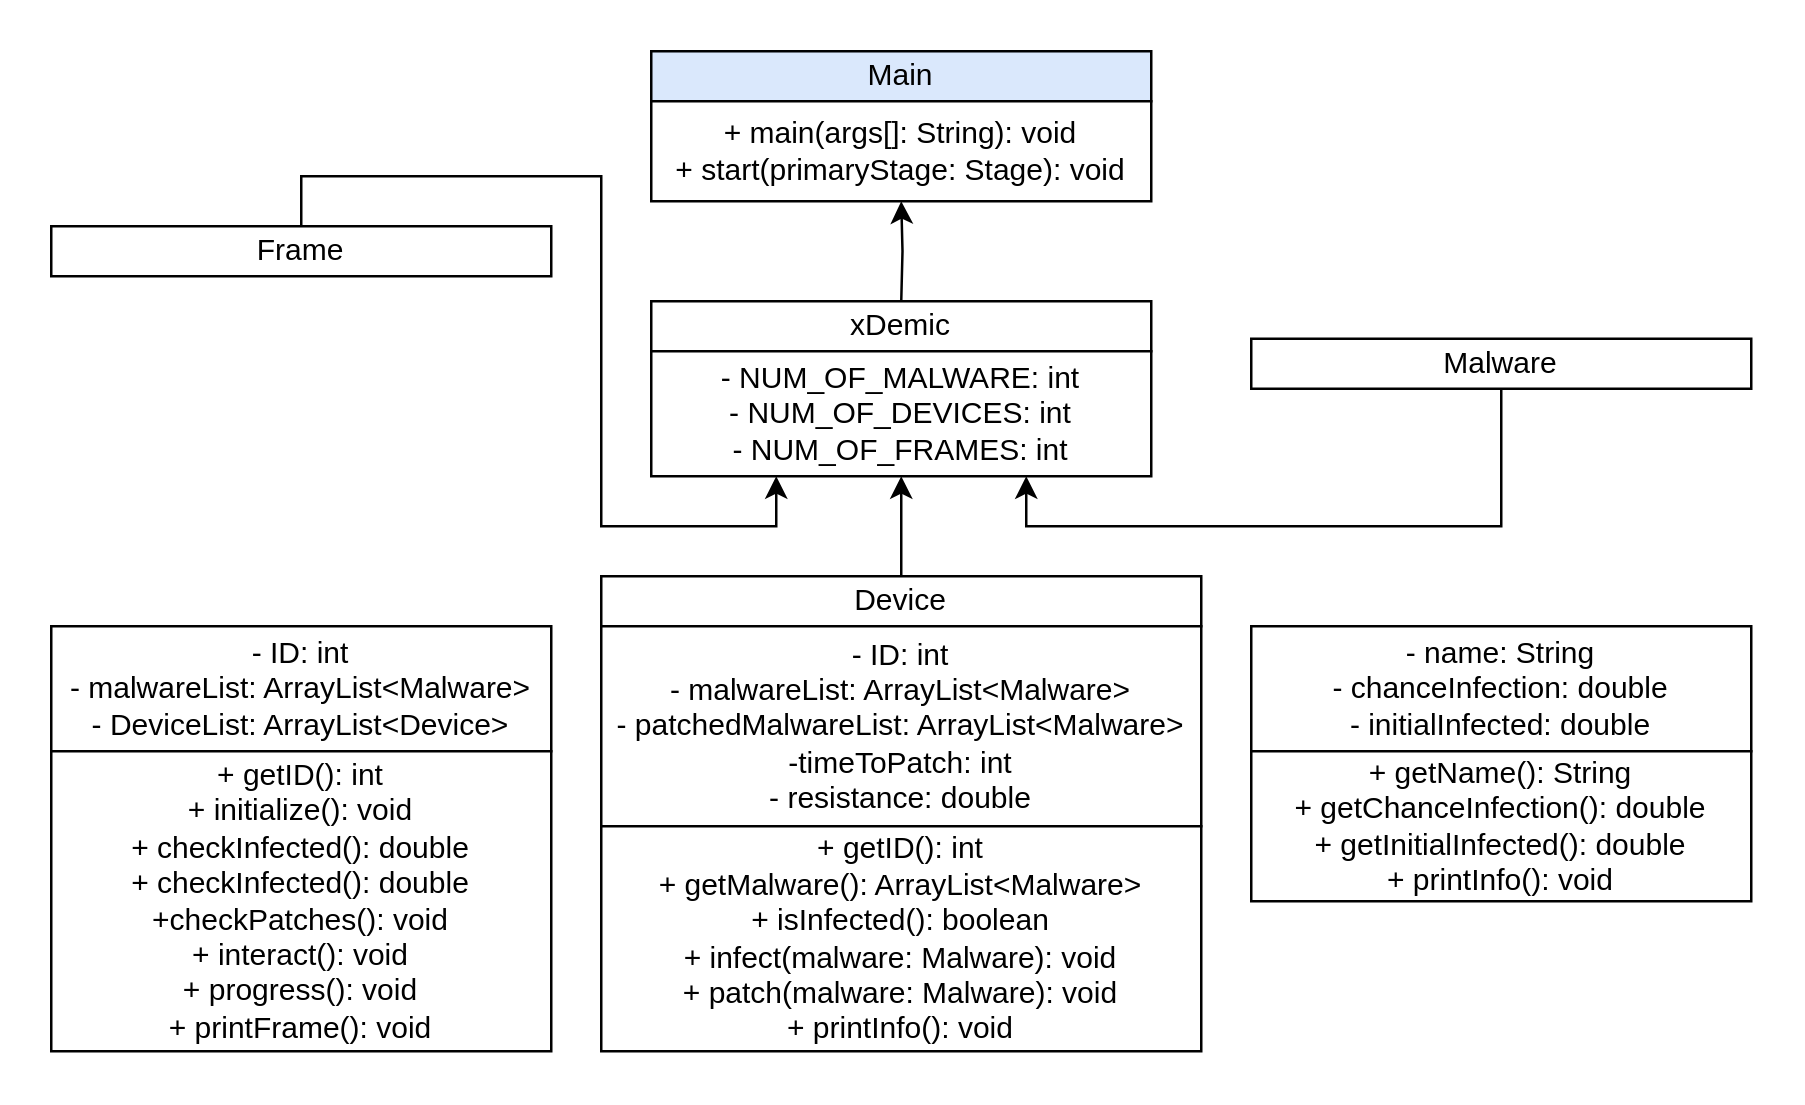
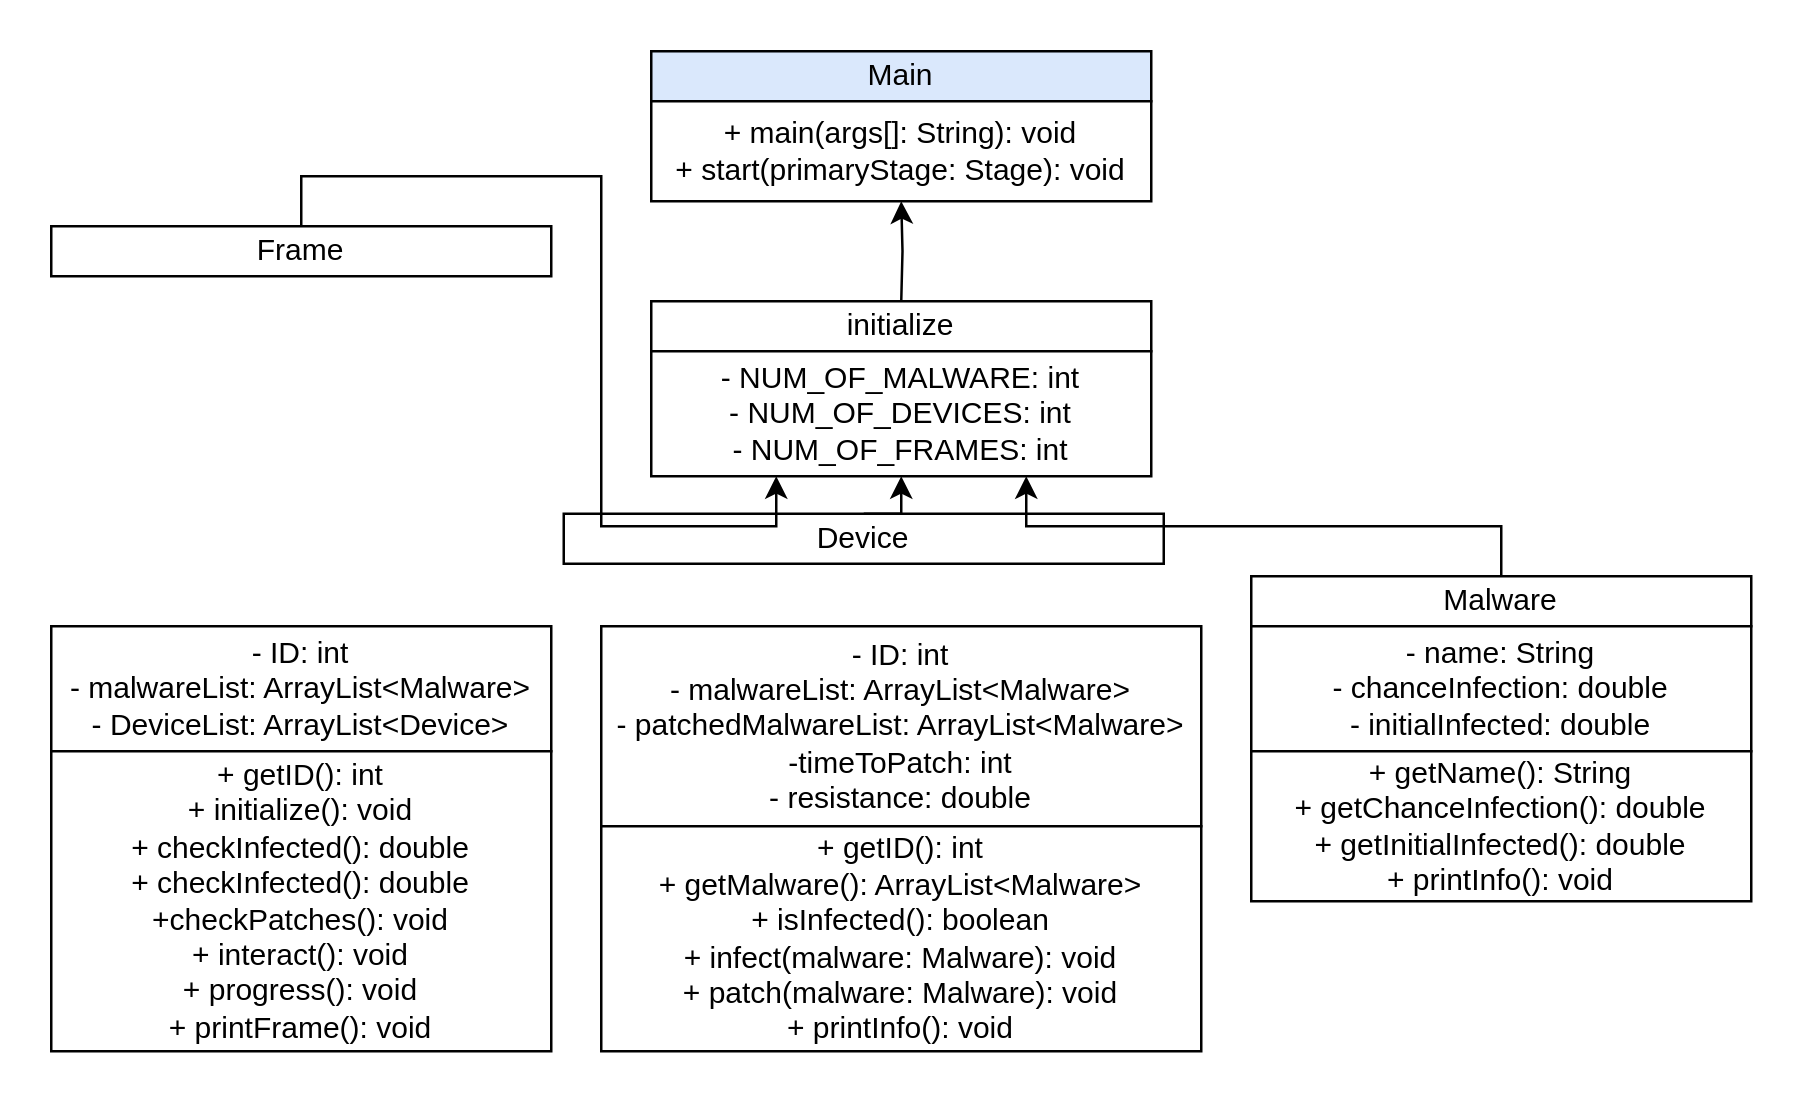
  <mxCell id="0" />
  <mxCell id="1" parent="0" />
- <mxCell id="2" value="xDemic" style="rounded=0;whiteSpace=wrap;html=1;" parent="1" vertex="1"><mxGeometry x="260" y="120" width="200" height="20" as="geometry" /></mxCell>
+ <mxCell id="2" value="initialize" style="rounded=0;whiteSpace=wrap;html=1;" parent="1" vertex="1"><mxGeometry x="260" y="120" width="200" height="20" as="geometry" /></mxCell>
  <mxCell id="3" value="- NUM_OF_MALWARE: int&lt;br&gt;- NUM_OF_DEVICES: int&lt;br&gt;- NUM_OF_FRAMES: int" style="rounded=0;whiteSpace=wrap;html=1;" parent="1" vertex="1"><mxGeometry x="260" y="140" width="200" height="50" as="geometry" /></mxCell>
  <mxCell id="4" style="edgeStyle=orthogonalEdgeStyle;rounded=0;orthogonalLoop=1;jettySize=auto;html=1;exitX=0.5;exitY=0;exitDx=0;exitDy=0;entryX=0.5;entryY=1;entryDx=0;entryDy=0;" edge="1" parent="1" source="5" target="3"><mxGeometry relative="1" as="geometry" /></mxCell>
- <mxCell id="5" value="Device" style="rounded=0;whiteSpace=wrap;html=1;" parent="1" vertex="1"><mxGeometry x="240" y="230" width="240" height="20" as="geometry" /></mxCell>
+ <mxCell id="5" value="Device" style="rounded=0;whiteSpace=wrap;html=1;" parent="1" vertex="1"><mxGeometry x="225" y="205" width="240" height="20" as="geometry" /></mxCell>
  <mxCell id="6" value="- ID: int&lt;br&gt;- malwareList: ArrayList&amp;lt;Malware&amp;gt;&lt;br&gt;- patchedMalwareList: ArrayList&amp;lt;Malware&amp;gt;&lt;br&gt;-timeToPatch: int&lt;br&gt;- resistance: double" style="rounded=0;whiteSpace=wrap;html=1;" parent="1" vertex="1"><mxGeometry x="240" y="250" width="240" height="80" as="geometry" /></mxCell>
  <mxCell id="7" value="+ getID(): int&lt;br&gt;+ getMalware(): ArrayList&amp;lt;Malware&amp;gt;&lt;br&gt;+ isInfected(): boolean&lt;br&gt;+ infect(malware: Malware): void&lt;br&gt;+ patch(malware: Malware): void&lt;br&gt;+ printInfo(): void" style="rounded=0;whiteSpace=wrap;html=1;" parent="1" vertex="1"><mxGeometry x="240" y="330" width="240" height="90" as="geometry" /></mxCell>
  <mxCell id="8" style="edgeStyle=orthogonalEdgeStyle;rounded=0;orthogonalLoop=1;jettySize=auto;html=1;entryX=0.75;entryY=1;entryDx=0;entryDy=0;" parent="1" source="9" target="3" edge="1"><mxGeometry relative="1" as="geometry"><mxPoint x="390" y="192" as="targetPoint" /><Array as="points"><mxPoint x="600" y="210" /><mxPoint x="410" y="210" /></Array></mxGeometry></mxCell>
- <mxCell id="9" value="Malware" style="rounded=0;whiteSpace=wrap;html=1;" parent="1" vertex="1"><mxGeometry x="500" y="135" width="200" height="20" as="geometry" /></mxCell>
+ <mxCell id="9" value="Malware" style="rounded=0;whiteSpace=wrap;html=1;" parent="1" vertex="1"><mxGeometry x="500" y="230" width="200" height="20" as="geometry" /></mxCell>
  <mxCell id="10" value="- name: String&lt;br&gt;- chanceInfection: double&lt;br&gt;- initialInfected: double" style="rounded=0;whiteSpace=wrap;html=1;" parent="1" vertex="1"><mxGeometry x="500" y="250" width="200" height="50" as="geometry" /></mxCell>
  <mxCell id="11" value="+ getName(): String&lt;br&gt;+ getChanceInfection(): double&lt;br&gt;+ getInitialInfected(): double&lt;br&gt;+ printInfo(): void" style="rounded=0;whiteSpace=wrap;html=1;" parent="1" vertex="1"><mxGeometry x="500" y="300" width="200" height="60" as="geometry" /></mxCell>
  <mxCell id="12" value="Main" style="rounded=0;whiteSpace=wrap;html=1;fillColor=#dae8fc;" vertex="1" parent="1"><mxGeometry x="260" y="20" width="200" height="20" as="geometry" /></mxCell>
  <mxCell id="13" value="" style="edgeStyle=orthogonalEdgeStyle;rounded=0;orthogonalLoop=1;jettySize=auto;html=1;" edge="1" parent="1" target="14"><mxGeometry relative="1" as="geometry"><mxPoint x="360" y="120" as="sourcePoint" /></mxGeometry></mxCell>
  <mxCell id="14" value="+ main(args[]: String): void&lt;br&gt;+ start(primaryStage: Stage): void" style="rounded=0;whiteSpace=wrap;html=1;" vertex="1" parent="1"><mxGeometry x="260" y="40" width="200" height="40" as="geometry" /></mxCell>
  <mxCell id="15" style="edgeStyle=orthogonalEdgeStyle;rounded=0;orthogonalLoop=1;jettySize=auto;html=1;exitX=0.5;exitY=0;exitDx=0;exitDy=0;entryX=0.25;entryY=1;entryDx=0;entryDy=0;" edge="1" parent="1" source="16" target="3"><mxGeometry relative="1" as="geometry" /></mxCell>
  <mxCell id="16" value="Frame" style="rounded=0;whiteSpace=wrap;html=1;" vertex="1" parent="1"><mxGeometry x="20" y="90" width="200" height="20" as="geometry" /></mxCell>
  <mxCell id="17" value="- ID: int&lt;br&gt;- malwareList: ArrayList&amp;lt;Malware&amp;gt;&lt;br&gt;- DeviceList: ArrayList&amp;lt;Device&amp;gt;" style="rounded=0;whiteSpace=wrap;html=1;" vertex="1" parent="1"><mxGeometry x="20" y="250" width="200" height="50" as="geometry" /></mxCell>
  <mxCell id="18" value="+ getID(): int&lt;br&gt;+ initialize(): void&lt;br&gt;+ checkInfected(): double&lt;br&gt;+ checkInfected(): double&lt;br&gt;+checkPatches(): void&lt;br&gt;+ interact(): void&lt;br&gt;+ progress(): void&lt;br&gt;+ printFrame(): void" style="rounded=0;whiteSpace=wrap;html=1;" vertex="1" parent="1"><mxGeometry x="20" y="300" width="200" height="120" as="geometry" /></mxCell>
